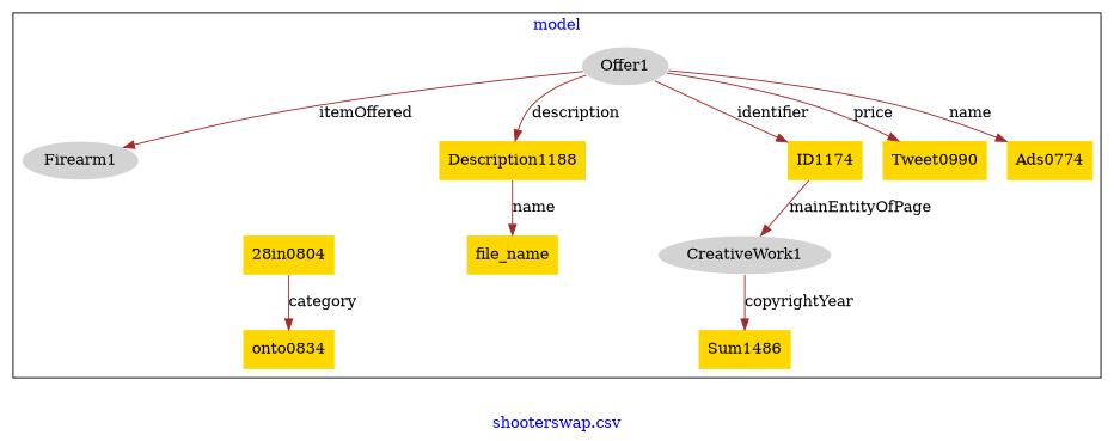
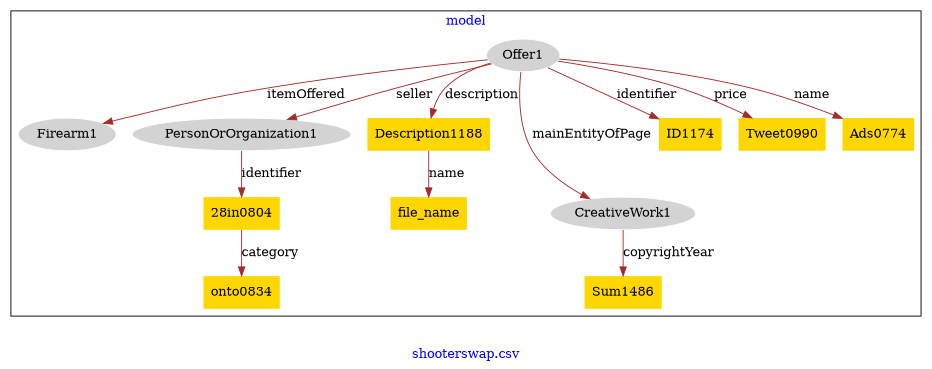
  digraph {
    fontcolor=blue
    label="shooterswap.csv"
    remincross=true
    node [fillcolor=gold style=filled shape=plaintext]
    edge [color=brown fontcolor=black]
    n1 [color=white fillcolor=lightgray label=Offer1 shape=""]
    n2 [color=white fillcolor=lightgray label=Firearm1 shape=""]
+   n3 [color=white fillcolor=lightgray label=PersonOrOrganization1 shape=""]
    n4 [color=white fillcolor=lightgray label=CreativeWork1 shape=""]
    n5 [label=onto0834]
    n6 [label=Sum1486]
    n7 [label=Description1188]
    n8 [label=ID1174]
    n9 [label=file_name]
    n10 [label="28in0804"]
    n11 [label=Tweet0990]
    n12 [label=Ads0774]
    subgraph cluster_1 {
      label=model
      n1
      n2
+     n3
      n4
      n5
      n6
      n7
      n8
      n9
      n10
      n11
      n12
    }
    n1 -> n2 [label=itemOffered]
-   n8 -> n4 [label=mainEntityOfPage]
+   n1 -> n3 [label=seller]
+   n1 -> n4 [label=mainEntityOfPage]
    n1 -> n7 [label=description]
    n1 -> n8 [label=identifier]
    n1 -> n11 [label=price]
    n1 -> n12 [label=name]
+   n3 -> n10 [label=identifier]
    n4 -> n6 [label=copyrightYear]
    n7 -> n9 [label=name]
    n10 -> n5 [label=category]
  }
